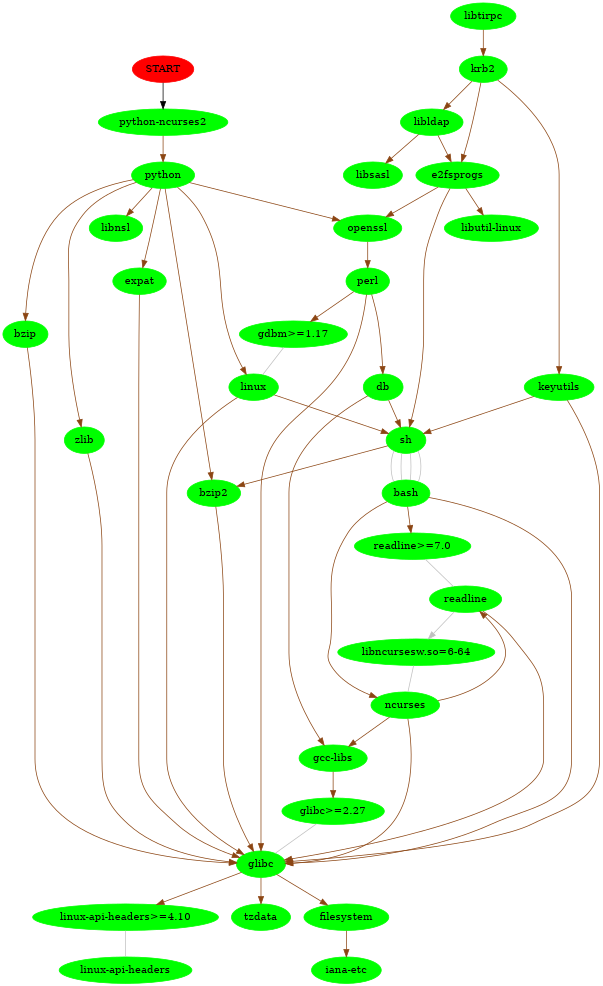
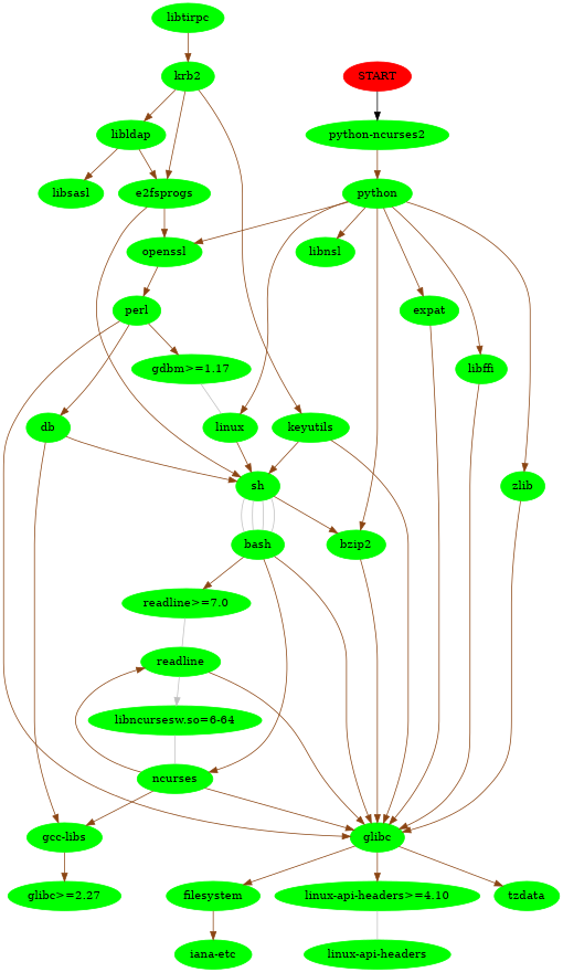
  digraph {
    node [color=green style=filled]
    edge [color=chocolate4]
    START [color=red]
    n2 [label="python-ncurses2"]
    python
    expat
    bzip2
    n6 [label=linux]
    openssl
-   libffi [label=bzip]
+   libffi
    zlib
    libnsl
    glibc
    sh
    perl
    "linux-api-headers>=4.10"
    tzdata
    filesystem
    "linux-api-headers"
    "iana-etc"
    bash
    "readline>=7.0"
    ncurses
    readline
    "gcc-libs"
    "libncursesw.so=6-64"
    "glibc>=2.27"
    "gdbm>=1.17"
    db
    n28 [label=krb2]
    libtirpc
    e2fsprogs
    libldap
    keyutils
-   "libutil-linux"
    libsasl
    START -> n2 [color=""]
    n2 -> python
    python -> expat
    python -> bzip2
    python -> n6
    python -> openssl
    python -> libffi
    python -> zlib
    python -> libnsl
    expat -> glibc
    bzip2 -> glibc
-   n6 -> glibc
    n6 -> sh
    openssl -> perl
    libffi -> glibc
    zlib -> glibc
    glibc -> "linux-api-headers>=4.10"
    glibc -> tzdata
    glibc -> filesystem
    sh -> bzip2
    sh -> bash [arrowhead=none color=grey]
    sh -> bash [arrowhead=none color=grey]
    sh -> bash [arrowhead=none color=grey]
    sh -> bash [arrowhead=none color=grey]
    perl -> glibc
    perl -> "gdbm>=1.17"
    perl -> db
    "linux-api-headers>=4.10" -> "linux-api-headers" [arrowhead=none color=grey]
    filesystem -> "iana-etc"
    bash -> glibc
    bash -> "readline>=7.0"
    bash -> ncurses
    "readline>=7.0" -> readline [arrowhead=none color=grey]
    ncurses -> glibc
    ncurses -> readline
    ncurses -> "gcc-libs"
    readline -> glibc
    readline -> "libncursesw.so=6-64" [color=grey]
    "gcc-libs" -> "glibc>=2.27"
    "libncursesw.so=6-64" -> ncurses [arrowhead=none color=grey]
-   "glibc>=2.27" -> glibc [arrowhead=none color=grey]
    "gdbm>=1.17" -> n6 [arrowhead=none color=grey]
    db -> sh
    db -> "gcc-libs"
    n28 -> e2fsprogs
    n28 -> libldap
    n28 -> keyutils
    libtirpc -> n28
    e2fsprogs -> openssl
    e2fsprogs -> sh
-   e2fsprogs -> "libutil-linux"
    libldap -> e2fsprogs
    libldap -> libsasl
    keyutils -> glibc
    keyutils -> sh
  }
